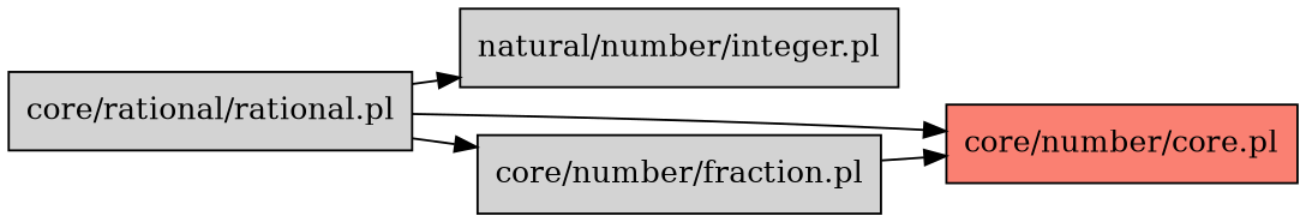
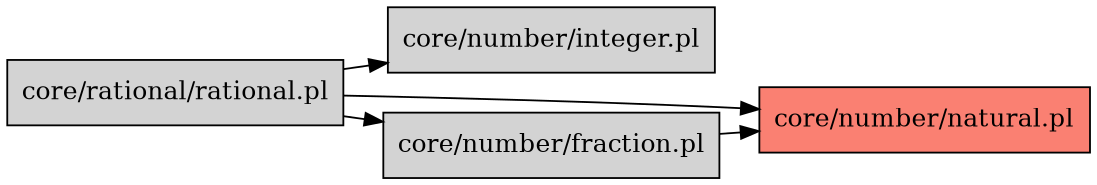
  digraph {
    nodesep=0.1
    rankdir=LR
    ranksep=0.3
    node [fillcolor=lightgrey shape=rectangle style=filled]
    n1 [label="core/rational/rational.pl"]
-   "core/number/integer.pl" [label="natural/number/integer.pl"]
-   "core/number/natural.pl" [fillcolor=salmon label="core/number/core.pl"]
+   "core/number/integer.pl"
+   "core/number/natural.pl" [fillcolor=salmon]
    "core/number/fraction.pl"
    n1 -> "core/number/integer.pl"
    n1 -> "core/number/natural.pl"
    n1 -> "core/number/fraction.pl"
    "core/number/fraction.pl" -> "core/number/natural.pl"
  }
